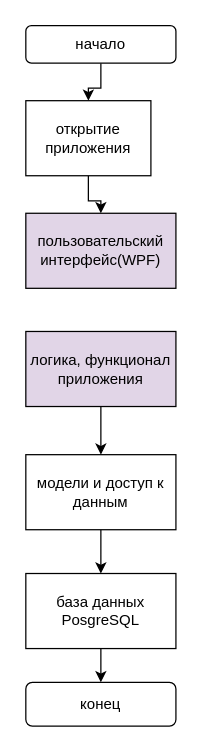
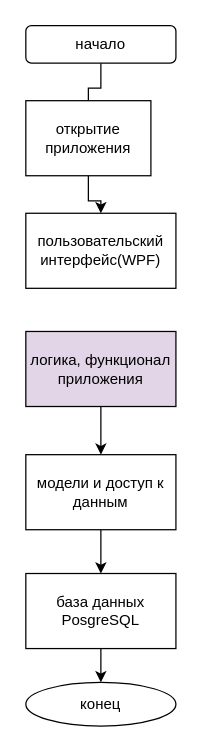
  <mxCell id="0" />
  <mxCell id="1" parent="0" />
- <mxCell id="2" style="edgeStyle=orthogonalEdgeStyle;rounded=0;orthogonalLoop=1;jettySize=auto;html=1;entryX=0.5;entryY=0;entryDx=0;entryDy=0;" edge="1" parent="1" source="3" target="5"><mxGeometry relative="1" as="geometry" /></mxCell>
+ <mxCell id="2" style="edgeStyle=orthogonalEdgeStyle;rounded=0;orthogonalLoop=1;jettySize=auto;html=1;entryX=0.5;entryY=0;entryDx=0;entryDy=0;endArrow=none;" edge="1" parent="1" source="3" target="5"><mxGeometry relative="1" as="geometry" /></mxCell>
  <mxCell id="3" value="начало" style="rounded=1;whiteSpace=wrap;html=1;" vertex="1" parent="1"><mxGeometry x="20" y="20" width="120" height="30" as="geometry" /></mxCell>
  <mxCell id="4" value="" style="edgeStyle=orthogonalEdgeStyle;rounded=0;orthogonalLoop=1;jettySize=auto;html=1;" edge="1" parent="1" source="5" target="6"><mxGeometry relative="1" as="geometry" /></mxCell>
  <mxCell id="5" value="открытие приложения" style="rounded=0;whiteSpace=wrap;html=1;" vertex="1" parent="1"><mxGeometry x="20" y="80" width="100" height="60" as="geometry" /></mxCell>
- <mxCell id="6" value="пользовательский интерфейс(WPF)" style="whiteSpace=wrap;html=1;rounded=0;fillColor=#e1d5e7;" vertex="1" parent="1"><mxGeometry x="20" y="170" width="120" height="60" as="geometry" /></mxCell>
+ <mxCell id="6" value="пользовательский интерфейс(WPF)" style="whiteSpace=wrap;html=1;rounded=0;" vertex="1" parent="1"><mxGeometry x="20" y="170" width="120" height="60" as="geometry" /></mxCell>
  <mxCell id="7" style="edgeStyle=orthogonalEdgeStyle;rounded=0;orthogonalLoop=1;jettySize=auto;html=1;exitX=0.5;exitY=1;exitDx=0;exitDy=0;" edge="1" parent="1"><mxGeometry relative="1" as="geometry"><mxPoint x="80" y="324.5" as="sourcePoint" /><mxPoint x="80" y="363" as="targetPoint" /></mxGeometry></mxCell>
  <mxCell id="8" value="логика, функционал приложения" style="whiteSpace=wrap;html=1;rounded=0;fillColor=#e1d5e7;" vertex="1" parent="1"><mxGeometry x="20" y="264.5" width="120" height="60" as="geometry" /></mxCell>
  <mxCell id="9" value="" style="edgeStyle=orthogonalEdgeStyle;rounded=0;orthogonalLoop=1;jettySize=auto;html=1;" edge="1" parent="1" source="10" target="12"><mxGeometry relative="1" as="geometry" /></mxCell>
  <mxCell id="10" value="модели и доступ к данным" style="rounded=0;whiteSpace=wrap;html=1;" vertex="1" parent="1"><mxGeometry x="20" y="363" width="120" height="60" as="geometry" /></mxCell>
  <mxCell id="11" style="edgeStyle=orthogonalEdgeStyle;rounded=0;orthogonalLoop=1;jettySize=auto;html=1;exitX=0.5;exitY=1;exitDx=0;exitDy=0;entryX=0.5;entryY=0;entryDx=0;entryDy=0;" edge="1" parent="1" source="12" target="13"><mxGeometry relative="1" as="geometry" /></mxCell>
  <mxCell id="12" value="база данных&lt;div&gt;PosgreSQL&lt;/div&gt;" style="whiteSpace=wrap;html=1;rounded=0;" vertex="1" parent="1"><mxGeometry x="20" y="458" width="120" height="60" as="geometry" /></mxCell>
- <mxCell id="13" value="конец" style="rounded=1;whiteSpace=wrap;html=1;" vertex="1" parent="1"><mxGeometry x="20" y="545" width="120" height="35" as="geometry" /></mxCell>
+ <mxCell id="13" value="конец" style="ellipse;whiteSpace=wrap;html=1;" vertex="1" parent="1"><mxGeometry x="20" y="545" width="120" height="35" as="geometry" /></mxCell>
